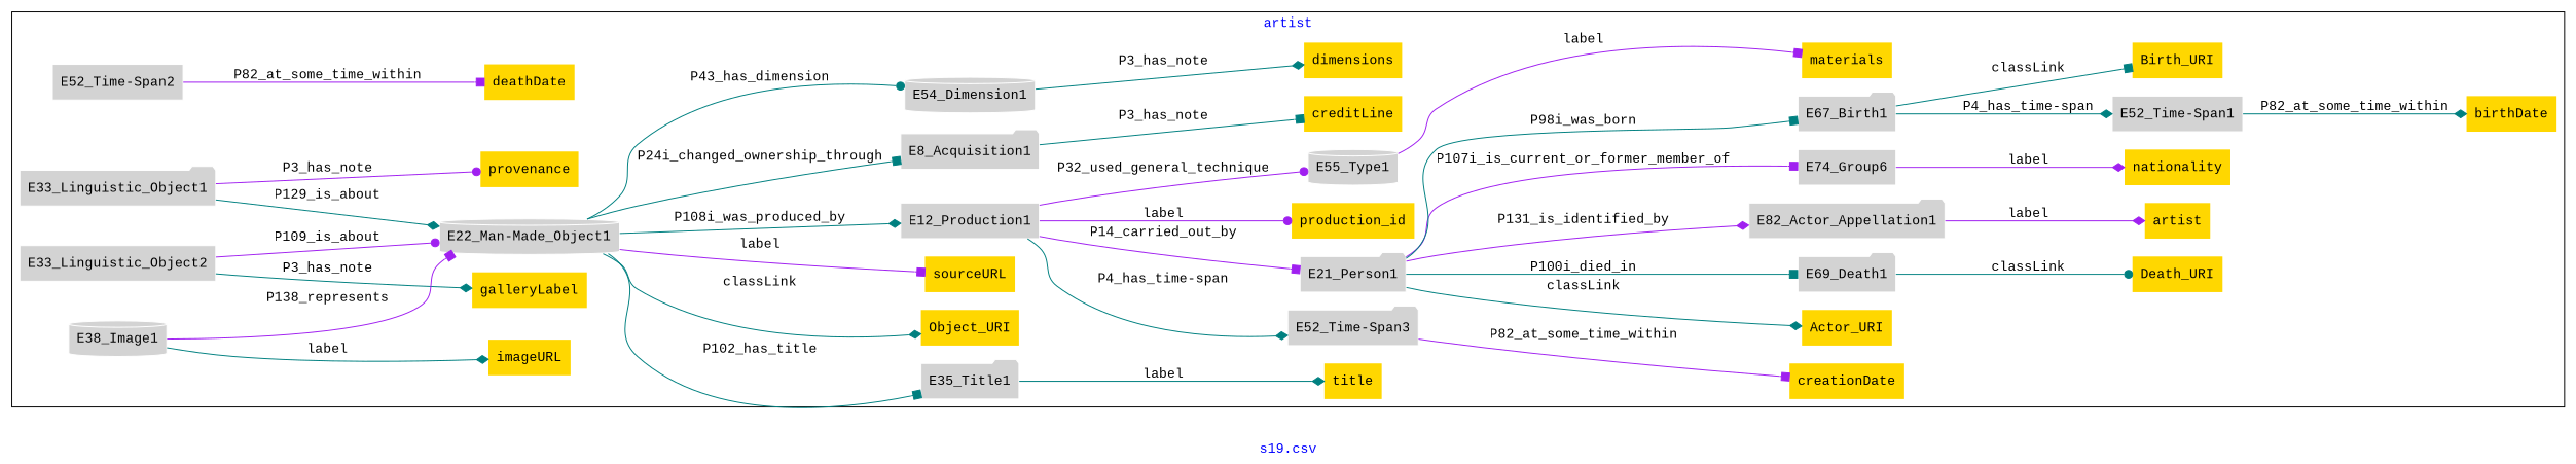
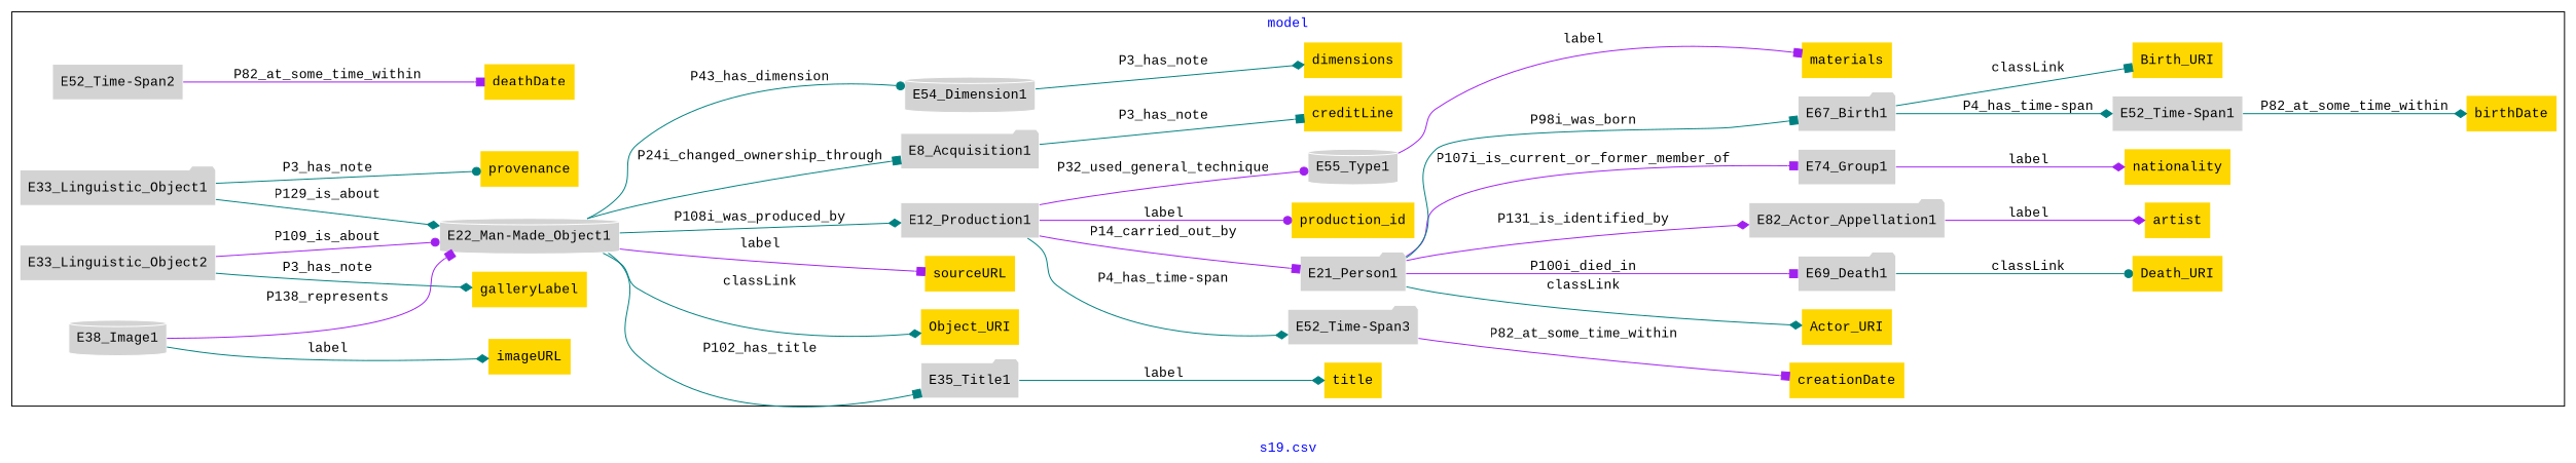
  digraph {
    fontcolor=blue
    fontname="Liberation Mono"
    label="s19.csv"
    rankdir=LR
    remincross=true
    node [fillcolor=gold fontname="Liberation Mono" shape=plaintext style=filled]
    edge [arrowhead=diamond color=teal fontcolor=black fontname="Liberation Mono"]
    n1 [color=white fillcolor=lightgray label=E21_Person1 shape=folder]
    n2 [color=white fillcolor=lightgray label=E82_Actor_Appellation1 shape=folder]
    n3 [color=white fillcolor=lightgray label=E35_Title1 shape=folder]
    n4 [label=title]
-   n5 [color=white fillcolor=lightgray label=E74_Group6 shape=box]
+   n5 [color=white fillcolor=lightgray label=E74_Group1 shape=box]
    n6 [color=white fillcolor=lightgray label=E67_Birth1 shape=folder]
    n7 [label=Birth_URI]
    n8 [color=white fillcolor=lightgray label="E22_Man-Made_Object1" shape=cylinder]
    n9 [label=Object_URI]
    n10 [label=sourceURL]
    n11 [color=white fillcolor=lightgray label=E33_Linguistic_Object1 shape=folder]
    n12 [label=Actor_URI]
    n13 [color=white fillcolor=lightgray label=E69_Death1 shape=folder]
    n14 [color=white fillcolor=lightgray label="E52_Time-Span2" shape=box]
    n15 [label=artist]
    n16 [color=white fillcolor=lightgray label="E52_Time-Span1" shape=box]
    n17 [label=birthDate]
    n18 [color=white fillcolor=lightgray label=E33_Linguistic_Object2 shape=box]
    n19 [label=galleryLabel]
    n20 [color=white fillcolor=lightgray label=E12_Production1 shape=box]
    n21 [label=production_id]
    n22 [color=white fillcolor=lightgray label=E55_Type1 shape=cylinder]
    n23 [label=materials]
    n24 [color=white fillcolor=lightgray label=E38_Image1 shape=cylinder]
    n25 [label=imageURL]
    n26 [color=white fillcolor=lightgray label=E8_Acquisition1 shape=folder]
    n27 [color=white fillcolor=lightgray label="E52_Time-Span3" shape=folder]
    n28 [label=nationality]
    n29 [label=provenance]
    n30 [label=deathDate]
    n31 [label=Death_URI]
    n32 [label=creditLine]
    n33 [color=white fillcolor=lightgray label=E54_Dimension1 shape=cylinder]
    n34 [label=creationDate]
    n35 [label=dimensions]
    subgraph cluster_1 {
-     label=artist
+     label=model
      n1
      n2
      n3
      n4
      n5
      n6
      n7
      n8
      n9
      n10
      n11
      n12
      n13
      n14
      n15
      n16
      n17
      n18
      n19
      n20
      n21
      n22
      n23
      n24
      n25
      n26
      n27
      n28
      n29
      n30
      n31
      n32
      n33
      n34
      n35
    }
    n1 -> n2 [color=purple label=P131_is_identified_by]
    n1 -> n5 [arrowhead=box color=purple label=P107i_is_current_or_former_member_of]
    n1 -> n6 [arrowhead=box label=P98i_was_born]
    n1 -> n12 [label=classLink]
-   n1 -> n13 [arrowhead=box label=P100i_died_in]
+   n1 -> n13 [arrowhead=box color=purple label=P100i_died_in]
    n2 -> n15 [color=purple label=label]
    n3 -> n4 [label=label]
    n5 -> n28 [color=purple label=label]
    n6 -> n7 [arrowhead=box label=classLink]
    n6 -> n16 [label="P4_has_time-span"]
    n8 -> n3 [arrowhead=box label=P102_has_title]
    n8 -> n9 [label=classLink]
    n8 -> n10 [arrowhead=box color=purple label=label]
    n8 -> n20 [label=P108i_was_produced_by]
    n8 -> n26 [arrowhead=box label=P24i_changed_ownership_through]
    n8 -> n33 [arrowhead=dot label=P43_has_dimension]
    n11 -> n8 [label=P129_is_about]
-   n11 -> n29 [arrowhead=dot color=purple label=P3_has_note]
+   n11 -> n29 [arrowhead=dot label=P3_has_note]
    n13 -> n31 [arrowhead=dot label=classLink]
    n14 -> n30 [arrowhead=box color=purple label=P82_at_some_time_within]
    n16 -> n17 [label=P82_at_some_time_within]
    n18 -> n8 [arrowhead=dot color=purple label=P109_is_about]
    n18 -> n19 [label=P3_has_note]
    n20 -> n1 [arrowhead=box color=purple label=P14_carried_out_by]
    n20 -> n21 [arrowhead=dot color=purple label=label]
    n20 -> n22 [arrowhead=dot color=purple label=P32_used_general_technique]
    n20 -> n27 [label="P4_has_time-span"]
    n22 -> n23 [arrowhead=box color=purple label=label]
    n24 -> n8 [arrowhead=box color=purple label=P138_represents]
    n24 -> n25 [label=label]
    n26 -> n32 [arrowhead=box label=P3_has_note]
    n27 -> n34 [arrowhead=box color=purple label=P82_at_some_time_within]
    n33 -> n35 [label=P3_has_note]
  }
